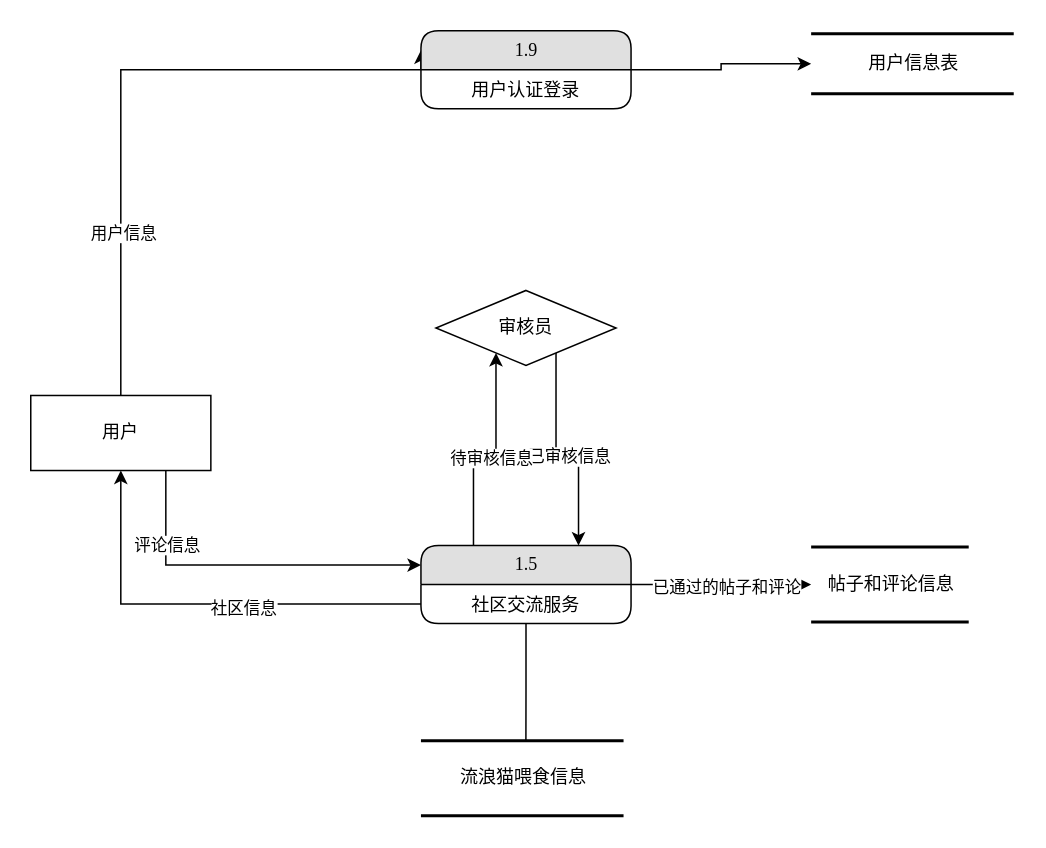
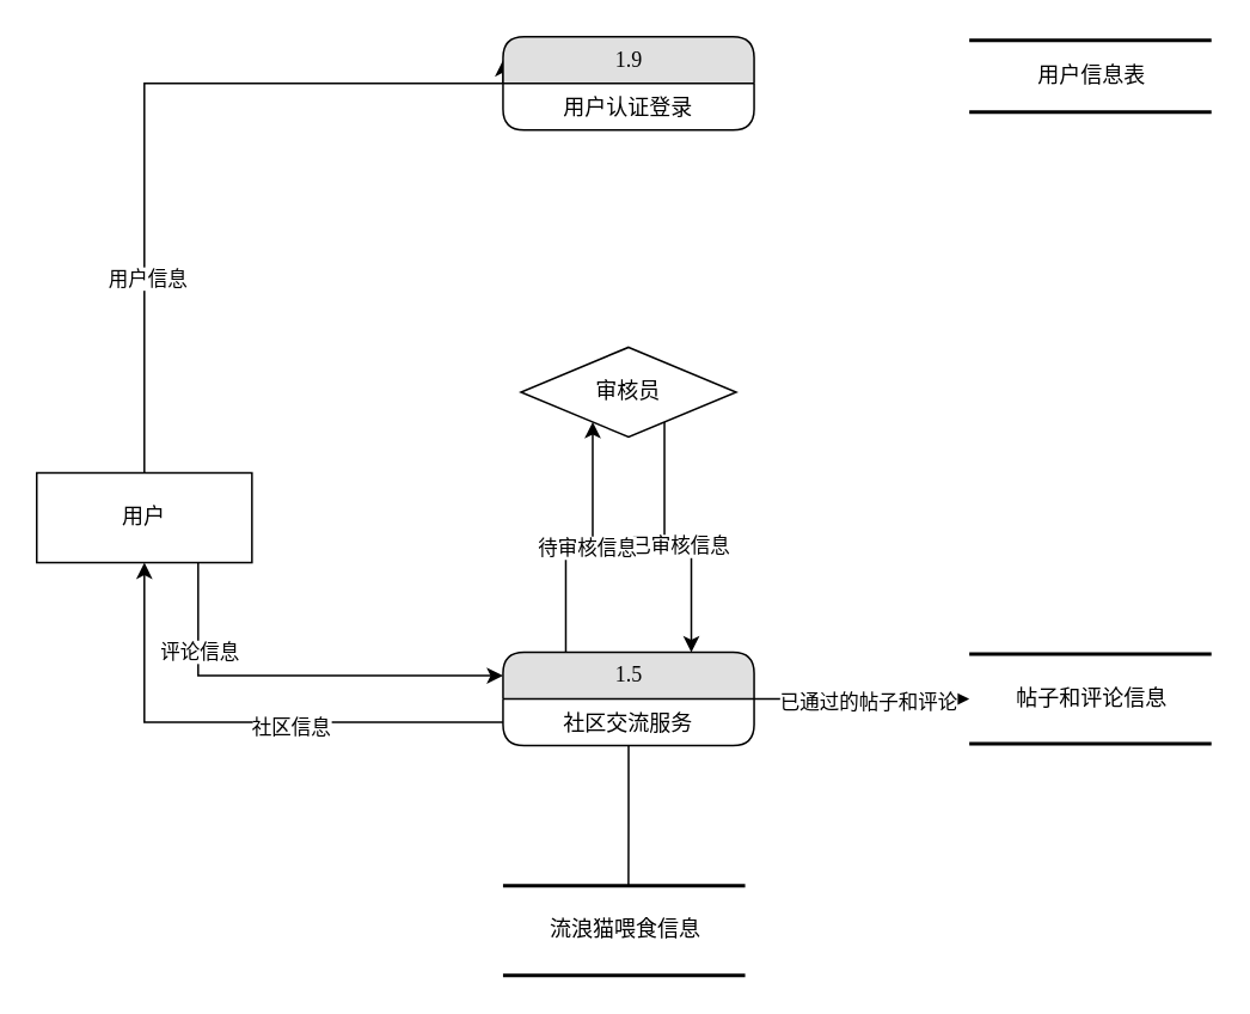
  <mxCell id="0" />
  <mxCell id="1" parent="0" />
  <mxCell id="2" value="用户信息表" style="html=1;rounded=0;shadow=0;comic=0;labelBackgroundColor=none;strokeWidth=2;fontFamily=Verdana;fontSize=12;align=center;shape=mxgraph.ios7ui.horLines;" parent="1" vertex="1"><mxGeometry x="540" y="22" width="135" height="40" as="geometry" /></mxCell>
- <mxCell id="3" value="帖子和评论信息" style="html=1;rounded=0;shadow=0;comic=0;labelBackgroundColor=none;strokeWidth=2;fontFamily=Verdana;fontSize=12;align=center;shape=mxgraph.ios7ui.horLines;" parent="1" vertex="1"><mxGeometry x="540" y="364" width="105" height="50" as="geometry" /></mxCell>
+ <mxCell id="3" value="帖子和评论信息" style="html=1;rounded=0;shadow=0;comic=0;labelBackgroundColor=none;strokeWidth=2;fontFamily=Verdana;fontSize=12;align=center;shape=mxgraph.ios7ui.horLines;" parent="1" vertex="1"><mxGeometry x="540" y="364" width="135" height="50" as="geometry" /></mxCell>
  <mxCell id="4" style="edgeStyle=orthogonalEdgeStyle;rounded=0;orthogonalLoop=1;jettySize=auto;html=1;exitX=0.75;exitY=1;exitDx=0;exitDy=0;entryX=0.75;entryY=0;entryDx=0;entryDy=0;" edge="1" parent="1" source="6" target="17"><mxGeometry relative="1" as="geometry" /></mxCell>
  <mxCell id="5" value="已审核信息" style="edgeLabel;html=1;align=center;verticalAlign=middle;resizable=0;points=[];" vertex="1" connectable="0" parent="4"><mxGeometry x="0.074" y="-1" relative="1" as="geometry"><mxPoint y="-1" as="offset" /></mxGeometry></mxCell>
  <mxCell id="6" value="审核员" style="rhombus;whiteSpace=wrap;html=1;shadow=0;comic=0;labelBackgroundColor=none;strokeWidth=1;fontFamily=Verdana;fontSize=12;align=center;" parent="1" vertex="1"><mxGeometry x="290" y="193" width="120" height="50" as="geometry" /></mxCell>
  <mxCell id="7" style="edgeStyle=orthogonalEdgeStyle;rounded=0;orthogonalLoop=1;jettySize=auto;html=1;exitX=0.75;exitY=1;exitDx=0;exitDy=0;entryX=0;entryY=0.25;entryDx=0;entryDy=0;" edge="1" parent="1" source="11" target="17"><mxGeometry relative="1" as="geometry" /></mxCell>
  <mxCell id="8" value="评论信息" style="edgeLabel;html=1;align=center;verticalAlign=middle;resizable=0;points=[];" vertex="1" connectable="0" parent="7"><mxGeometry x="-0.59" relative="1" as="geometry"><mxPoint y="1" as="offset" /></mxGeometry></mxCell>
  <mxCell id="9" style="edgeStyle=orthogonalEdgeStyle;rounded=0;orthogonalLoop=1;jettySize=auto;html=1;exitX=0.5;exitY=0;exitDx=0;exitDy=0;entryX=0;entryY=0.25;entryDx=0;entryDy=0;" edge="1" parent="1" source="11" target="21"><mxGeometry relative="1" as="geometry"><Array as="points"><mxPoint x="80" y="46" /><mxPoint x="280" y="46" /></Array></mxGeometry></mxCell>
  <mxCell id="10" value="用户信息" style="edgeLabel;html=1;align=center;verticalAlign=middle;resizable=0;points=[];" vertex="1" connectable="0" parent="9"><mxGeometry x="-0.495" y="-1" relative="1" as="geometry"><mxPoint as="offset" /></mxGeometry></mxCell>
  <mxCell id="11" value="用户" style="whiteSpace=wrap;html=1;rounded=0;shadow=0;comic=0;labelBackgroundColor=none;strokeWidth=1;fontFamily=Verdana;fontSize=12;align=center;" parent="1" vertex="1"><mxGeometry x="20" y="263" width="120" height="50" as="geometry" /></mxCell>
  <mxCell id="12" style="edgeStyle=orthogonalEdgeStyle;rounded=0;orthogonalLoop=1;jettySize=auto;html=1;exitX=1;exitY=0.5;exitDx=0;exitDy=0;" edge="1" parent="1" source="17" target="3"><mxGeometry relative="1" as="geometry" /></mxCell>
  <mxCell id="13" value="已通过的帖子和评论" style="edgeLabel;html=1;align=center;verticalAlign=middle;resizable=0;points=[];" vertex="1" connectable="0" parent="12"><mxGeometry x="0.052" y="-1" relative="1" as="geometry"><mxPoint as="offset" /></mxGeometry></mxCell>
  <mxCell id="14" style="edgeStyle=orthogonalEdgeStyle;rounded=0;orthogonalLoop=1;jettySize=auto;html=1;exitX=0.25;exitY=0;exitDx=0;exitDy=0;entryX=0.25;entryY=1;entryDx=0;entryDy=0;" edge="1" parent="1" source="17" target="6"><mxGeometry relative="1" as="geometry" /></mxCell>
  <mxCell id="15" value="待审核信息" style="edgeLabel;html=1;align=center;verticalAlign=middle;resizable=0;points=[];" vertex="1" connectable="0" parent="14"><mxGeometry x="-0.016" y="-1" relative="1" as="geometry"><mxPoint as="offset" /></mxGeometry></mxCell>
  <mxCell id="16" style="edgeStyle=orthogonalEdgeStyle;rounded=0;orthogonalLoop=1;jettySize=auto;html=1;exitX=0.5;exitY=1;exitDx=0;exitDy=0;" edge="1" parent="1" source="17"><mxGeometry relative="1" as="geometry"><mxPoint x="349.923" y="503" as="targetPoint" /></mxGeometry></mxCell>
  <mxCell id="17" value="1.5" style="swimlane;html=1;fontStyle=0;childLayout=stackLayout;horizontal=1;startSize=26;fillColor=#e0e0e0;horizontalStack=0;resizeParent=1;resizeLast=0;collapsible=1;marginBottom=0;swimlaneFillColor=#ffffff;align=center;rounded=1;shadow=0;comic=0;labelBackgroundColor=none;strokeWidth=1;fontFamily=Verdana;fontSize=12" parent="1" vertex="1"><mxGeometry x="280" y="363" width="140" height="52" as="geometry" /></mxCell>
  <mxCell id="18" value="社区交流服务" style="text;html=1;strokeColor=none;fillColor=none;spacingLeft=4;spacingRight=4;whiteSpace=wrap;overflow=hidden;rotatable=0;points=[[0,0.5],[1,0.5]];portConstraint=eastwest;align=center;" parent="17" vertex="1"><mxGeometry y="26" width="140" height="26" as="geometry" /></mxCell>
  <mxCell id="19" value="流浪猫喂食信息" style="html=1;rounded=0;shadow=0;comic=0;labelBackgroundColor=none;strokeWidth=2;fontFamily=Verdana;fontSize=12;align=center;shape=mxgraph.ios7ui.horLines;" parent="1" vertex="1"><mxGeometry x="280" y="493" width="135" height="50" as="geometry" /></mxCell>
- <mxCell id="20" style="edgeStyle=orthogonalEdgeStyle;rounded=0;orthogonalLoop=1;jettySize=auto;html=1;exitX=1;exitY=0.5;exitDx=0;exitDy=0;" edge="1" parent="1" source="21" target="2"><mxGeometry relative="1" as="geometry" /></mxCell>
  <mxCell id="21" value="1.9" style="swimlane;html=1;fontStyle=0;childLayout=stackLayout;horizontal=1;startSize=26;fillColor=#e0e0e0;horizontalStack=0;resizeParent=1;resizeLast=0;collapsible=1;marginBottom=0;swimlaneFillColor=#ffffff;align=center;rounded=1;shadow=0;comic=0;labelBackgroundColor=none;strokeWidth=1;fontFamily=Verdana;fontSize=12" parent="1" vertex="1"><mxGeometry x="280" y="20" width="140" height="52" as="geometry" /></mxCell>
  <mxCell id="22" value="用户认证登录" style="text;html=1;strokeColor=none;fillColor=none;spacingLeft=4;spacingRight=4;whiteSpace=wrap;overflow=hidden;rotatable=0;points=[[0,0.5],[1,0.5]];portConstraint=eastwest;align=center;" parent="21" vertex="1"><mxGeometry y="26" width="140" height="26" as="geometry" /></mxCell>
  <mxCell id="23" style="edgeStyle=orthogonalEdgeStyle;rounded=0;orthogonalLoop=1;jettySize=auto;html=1;exitX=0;exitY=0.5;exitDx=0;exitDy=0;" edge="1" parent="1" source="18" target="11"><mxGeometry relative="1" as="geometry" /></mxCell>
  <mxCell id="24" value="社区信息" style="edgeLabel;html=1;align=center;verticalAlign=middle;resizable=0;points=[];" vertex="1" connectable="0" parent="23"><mxGeometry x="-0.175" y="2" relative="1" as="geometry"><mxPoint as="offset" /></mxGeometry></mxCell>
